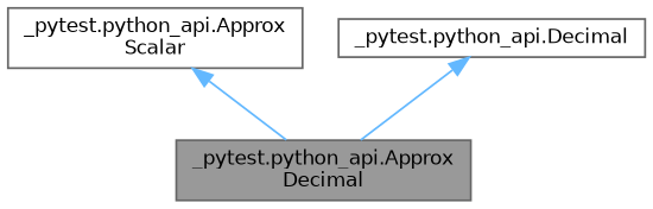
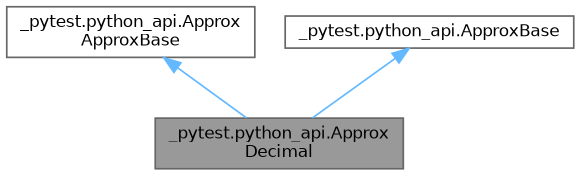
  digraph {
    node [color=gray40 fillcolor=white fontname=Helvetica fontsize=10 shape=box style=filled]
    edge [color=steelblue1 dir=back fontname=Helvetica fontsize=10 labelfontname=Helvetica labelfontsize=10 style=solid]
    n1 [fillcolor=grey60 fontcolor=black height=0.2 label="_pytest.python_api.Approx\lDecimal" width=0.4]
-   n2 [height=0.2 label="_pytest.python_api.Approx\lScalar" width=0.4]
-   n3 [height=0.2 label="_pytest.python_api.Decimal" width=0.4]
+   n2 [height=0.2 label="_pytest.python_api.Approx\lApproxBase" width=0.4]
+   n3 [height=0.2 label="_pytest.python_api.ApproxBase" width=0.4]
    n2 -> n1
    n3 -> n1
  }
